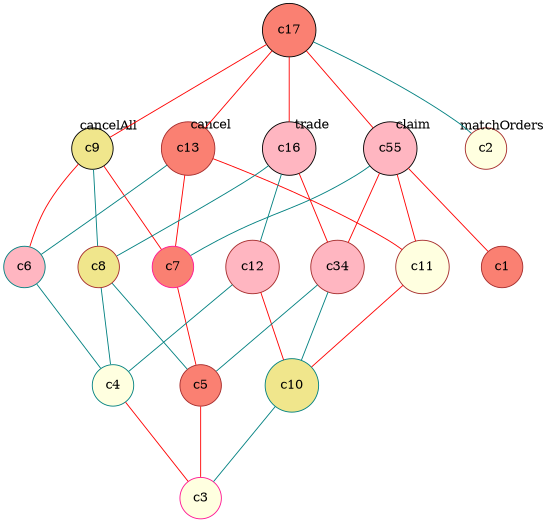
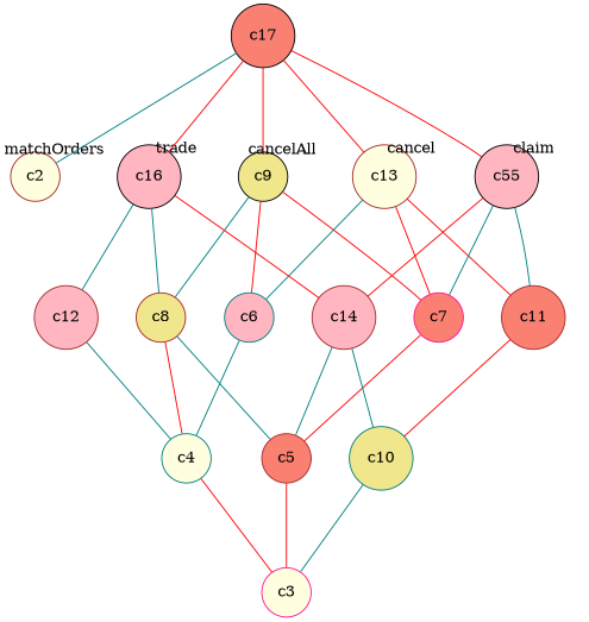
  digraph {
    node [color=brown fillcolor=lightyellow shape=circle style=filled]
    edge [color=transparent dir=none labeldistance=1.5 minlen=2]
-   c1 [fillcolor=salmon width=.25]
    c2 [width=.25]
    c3 [color=deeppink width=.25]
    c4 [color=teal width=.25]
    c5 [fillcolor=salmon width=.25]
    c6 [color=teal fillcolor=lightpink width=.25]
    c7 [color=deeppink fillcolor=salmon width=.25]
    c8 [fillcolor=khaki width=.25]
    c9 [color=black fillcolor=khaki width=.25]
    c10 [color=teal fillcolor=khaki width=.25]
-   c11 [width=.25]
+   c11 [fillcolor=salmon width=.25]
    c12 [fillcolor=lightpink width=.25]
-   c13 [fillcolor=salmon width=.25]
-   c14 [fillcolor=lightpink width=.25 label=c34]
+   c13 [width=.25]
+   c14 [fillcolor=lightpink width=.25]
    n15 [color=black fillcolor=lightpink label=c55 width=.25]
    c16 [color=black fillcolor=lightpink width=.25]
    c17 [color=black fillcolor=salmon width=.25]
-   c1 -> c1 [labelangle=270]
    c2 -> c2 [labelangle=270]
    c2 -> c2 [labelangle=90 taillabel=matchOrders]
    c3 -> c3 [labelangle=270]
    c4 -> c3 [color=red]
    c4 -> c4 [labelangle=270]
    c5 -> c3 [color=red]
    c5 -> c5 [labelangle=270]
    c6 -> c4 [color=teal]
    c6 -> c6 [labelangle=270]
    c7 -> c5 [color=red]
    c7 -> c7 [labelangle=270]
-   c8 -> c4 [color=teal]
+   c8 -> c4 [color=red]
    c8 -> c5 [color=teal]
    c8 -> c8 [labelangle=270]
    c9 -> c6 [color=red]
    c9 -> c7 [color=red]
    c9 -> c8 [color=teal]
    c9 -> c9 [labelangle=270]
    c9 -> c9 [labelangle=90 taillabel=cancelAll]
    c10 -> c3 [color=teal]
    c10 -> c10 [labelangle=270]
    c11 -> c10 [color=red]
    c11 -> c11 [labelangle=270]
    c12 -> c4 [color=teal]
-   c12 -> c10 [color=red]
    c12 -> c12 [labelangle=270]
    c13 -> c6 [color=teal]
    c13 -> c7 [color=red]
    c13 -> c11 [color=red]
    c13 -> c13 [labelangle=270]
    c13 -> c13 [labelangle=90 taillabel=cancel]
    c14 -> c5 [color=teal]
    c14 -> c10 [color=teal]
    c14 -> c14 [labelangle=270]
-   n15 -> c1 [color=red]
    n15 -> c7 [color=teal]
-   n15 -> c11 [color=red]
+   n15 -> c11 [color=teal]
    n15 -> c14 [color=red]
    n15 -> n15 [labelangle=270]
    n15 -> n15 [labelangle=90 taillabel=claim]
    c16 -> c8 [color=teal]
    c16 -> c12 [color=teal]
    c16 -> c14 [color=red]
    c16 -> c16 [labelangle=270]
    c16 -> c16 [labelangle=90 taillabel=trade]
    c17 -> c2 [color=teal]
    c17 -> c9 [color=red]
    c17 -> c13 [color=red]
    c17 -> n15 [color=red]
    c17 -> c16 [color=red]
  }
